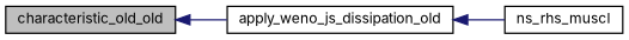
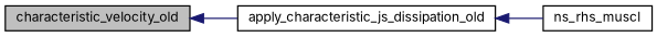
  digraph {
    fontname=Inter
    rankdir=LR
    node [color=black fontname=Inter fontsize=10 shape=record]
    edge [color=midnightblue dir=back fontname=Inter fontsize=10 labelfontname=Helvetica labelfontsize=10 style=solid]
-   n1 [fillcolor=grey75 fontcolor=black height=0.2 label=characteristic_old_old style=filled width=0.4]
-   n2 [height=0.2 label=apply_weno_js_dissipation_old width=0.4]
+   n1 [fillcolor=grey75 fontcolor=black height=0.2 label=characteristic_velocity_old style=filled width=0.4]
+   n2 [height=0.2 label=apply_characteristic_js_dissipation_old width=0.4]
    n3 [height=0.2 label=ns_rhs_muscl width=0.4]
    n1 -> n2
    n2 -> n3
  }
